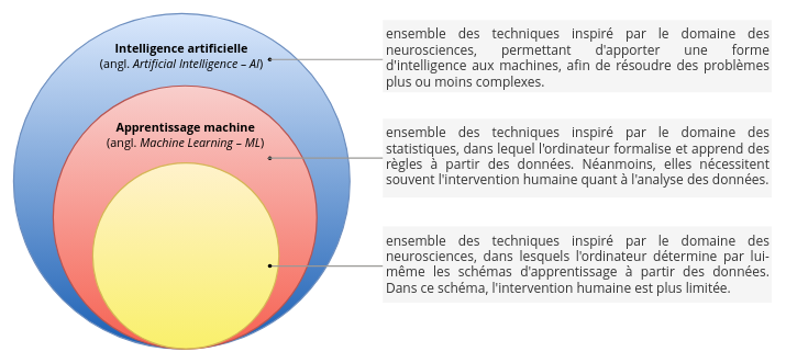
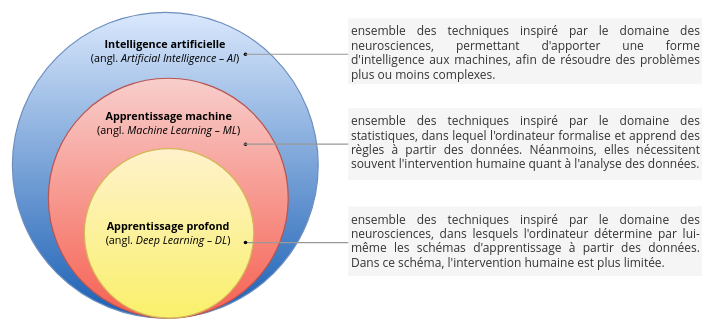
  <mxCell id="0" />
  <mxCell id="1" parent="0" />
  <mxCell id="2" value="" style="ellipse;whiteSpace=wrap;html=1;aspect=fixed;fillColor=#dae8fc;strokeColor=#6c8ebf;strokeWidth=2;gradientColor=#1a5fb4;" parent="1" vertex="1"><mxGeometry x="20" y="20" width="510" height="510" as="geometry" /></mxCell>
  <mxCell id="3" value="" style="ellipse;whiteSpace=wrap;html=1;aspect=fixed;fillColor=#f8cecc;strokeColor=#b85450;strokeWidth=2;gradientColor=#f66151;" parent="1" vertex="1"><mxGeometry x="80" y="130" width="400" height="400" as="geometry" /></mxCell>
  <mxCell id="4" value="" style="ellipse;whiteSpace=wrap;html=1;aspect=fixed;fillColor=#fff2cc;strokeColor=#d6b656;strokeWidth=2;gradientColor=#f9f06b;" parent="1" vertex="1"><mxGeometry x="140" y="247.5" width="282.5" height="282.5" as="geometry" /></mxCell>
+ <mxCell id="5" value="&lt;font face=&quot;Open Sans&quot; style=&quot;font-size: 18px;&quot;&gt;&lt;b style=&quot;font-size: 18px;&quot;&gt;Apprentissage profond&lt;/b&gt; (angl. &lt;i style=&quot;font-size: 18px;&quot;&gt;Deep Learning – DL&lt;/i&gt;)&lt;br style=&quot;font-size: 18px;&quot;&gt;&lt;/font&gt;" style="text;html=1;strokeColor=none;fillColor=none;align=center;verticalAlign=middle;whiteSpace=wrap;rounded=0;fontSize=18;" parent="1" vertex="1"><mxGeometry x="161.25" y="373.75" width="237.5" height="30" as="geometry" /></mxCell>
  <mxCell id="6" value="&lt;font face=&quot;Open Sans&quot; style=&quot;font-size: 18px;&quot;&gt;&lt;b style=&quot;font-size: 18px;&quot;&gt;Apprentissage machine&lt;/b&gt; (angl. &lt;i&gt;Machine&lt;/i&gt;&lt;i style=&quot;font-size: 18px;&quot;&gt; Learning – ML&lt;/i&gt;)&lt;br style=&quot;font-size: 18px;&quot;&gt;&lt;/font&gt;" style="text;html=1;strokeColor=none;fillColor=none;align=center;verticalAlign=middle;whiteSpace=wrap;rounded=0;fontSize=18;" parent="1" vertex="1"><mxGeometry x="156.25" y="190" width="250" height="30" as="geometry" /></mxCell>
  <mxCell id="7" value="&lt;font face=&quot;Open Sans&quot; style=&quot;font-size: 18px;&quot;&gt;&lt;b style=&quot;font-size: 18px;&quot;&gt;Intelligence artificielle&lt;/b&gt; (angl. &lt;i&gt;Artificial Intelligence&lt;/i&gt;&lt;i style=&quot;font-size: 18px;&quot;&gt; – AI&lt;/i&gt;)&lt;br style=&quot;font-size: 18px;&quot;&gt;&lt;/font&gt;" style="text;html=1;strokeColor=none;fillColor=none;align=center;verticalAlign=middle;whiteSpace=wrap;rounded=0;fontSize=18;" parent="1" vertex="1"><mxGeometry x="149.06" y="70" width="251.87" height="30" as="geometry" /></mxCell>
  <mxCell id="8" value="&lt;p style=&quot;font-size: 20px;&quot; align=&quot;justify&quot;&gt;&lt;font style=&quot;font-size: 20px;&quot;&gt;ensemble des techniques inspiré par le domaine des neurosciences, permettant d'apporter une forme d'intelligence aux machines, afin de résoudre des problèmes plus ou moins complexes.&lt;br&gt;&lt;/font&gt;&lt;/p&gt;" style="text;html=1;spacing=5;spacingTop=-20;whiteSpace=wrap;overflow=hidden;rounded=0;fontFamily=Open Sans;fillColor=#f5f5f5;fontColor=#333333;strokeColor=none;" parent="1" vertex="1"><mxGeometry x="580" y="30" width="590" height="110" as="geometry" /></mxCell>
  <mxCell id="9" value="&lt;p align=&quot;justify&quot; style=&quot;font-size: 20px;&quot;&gt;ensemble des techniques inspiré par le domaine des statistiques, dans lequel l'ordinateur formalise et apprend des règles à partir des données. Néanmoins, elles nécessitent souvent l'intervention humaine quant à l'analyse des données.&lt;br style=&quot;font-size: 20px;&quot;&gt;&lt;/p&gt;" style="text;html=1;strokeColor=none;fillColor=#f5f5f5;spacing=5;spacingTop=-20;whiteSpace=wrap;overflow=hidden;rounded=0;fontFamily=Open Sans;fontSize=20;fontColor=#333333;" parent="1" vertex="1"><mxGeometry x="580" y="180" width="590" height="120" as="geometry" /></mxCell>
  <mxCell id="10" value="&lt;p align=&quot;justify&quot; style=&quot;font-size: 20px;&quot;&gt;ensemble des techniques inspiré par le domaine des neurosciences, dans lesquels l'ordinateur détermine par lui-même les schémas d'apprentissage à partir des données. Dans ce schéma, l'intervention humaine est plus limitée.&lt;br style=&quot;font-size: 20px;&quot;&gt;&lt;/p&gt;" style="text;html=1;strokeColor=none;fillColor=#f5f5f5;spacing=5;spacingTop=-20;whiteSpace=wrap;overflow=hidden;rounded=0;fontFamily=Open Sans;fontSize=20;fontColor=#333333;" parent="1" vertex="1"><mxGeometry x="580" y="343.75" width="590" height="116.25" as="geometry" /></mxCell>
  <mxCell id="11" value="" style="shape=waypoint;sketch=0;fillStyle=solid;size=6;pointerEvents=1;points=[];fillColor=none;resizable=0;rotatable=0;perimeter=centerPerimeter;snapToPoint=1;" parent="1" vertex="1"><mxGeometry x="398.75" y="80" width="20" height="20" as="geometry" /></mxCell>
  <mxCell id="12" value="" style="line;strokeWidth=2;html=1;strokeColor=#9a9996;" parent="1" vertex="1"><mxGeometry x="408.12" y="84.97" width="171.88" height="10" as="geometry" /></mxCell>
  <mxCell id="13" value="" style="shape=waypoint;sketch=0;fillStyle=solid;size=6;pointerEvents=1;points=[];fillColor=none;resizable=0;rotatable=0;perimeter=centerPerimeter;snapToPoint=1;" parent="1" vertex="1"><mxGeometry x="398.75" y="230" width="20" height="20" as="geometry" /></mxCell>
  <mxCell id="14" value="" style="line;strokeWidth=2;html=1;strokeColor=#9a9996;" parent="1" vertex="1"><mxGeometry x="406.25" y="235" width="173.75" height="10" as="geometry" /></mxCell>
  <mxCell id="15" value="" style="line;strokeWidth=2;html=1;strokeColor=#9a9996;" parent="1" vertex="1"><mxGeometry x="406.25" y="399" width="173.75" height="10" as="geometry" /></mxCell>
  <mxCell id="16" value="" style="shape=waypoint;sketch=0;fillStyle=solid;size=6;pointerEvents=1;points=[];fillColor=none;resizable=0;rotatable=0;perimeter=centerPerimeter;snapToPoint=1;" parent="1" vertex="1"><mxGeometry x="398.75" y="394" width="20" height="20" as="geometry" /></mxCell>
